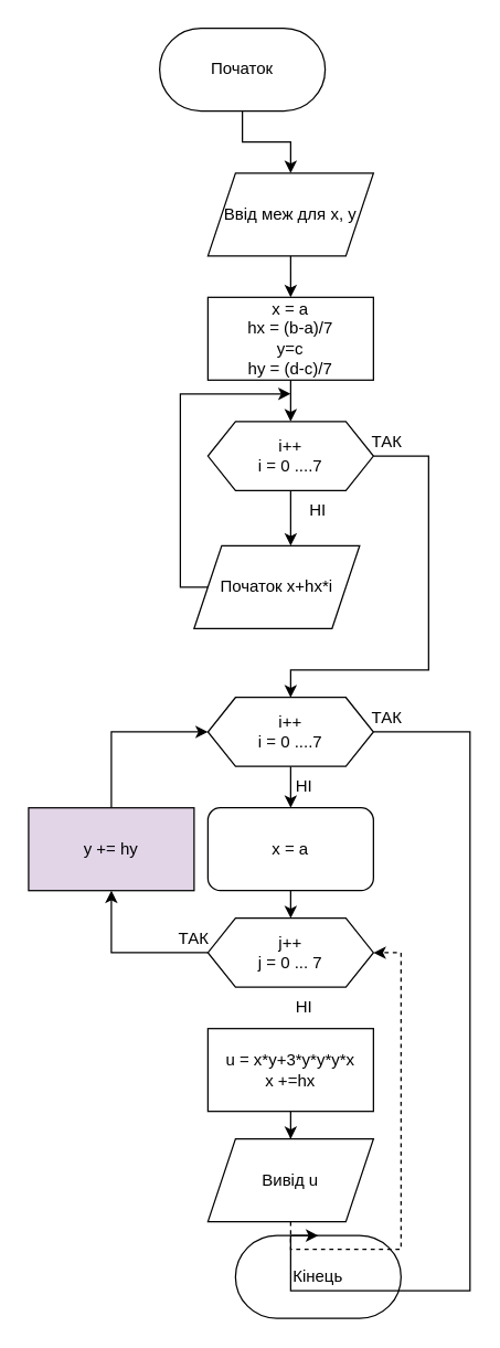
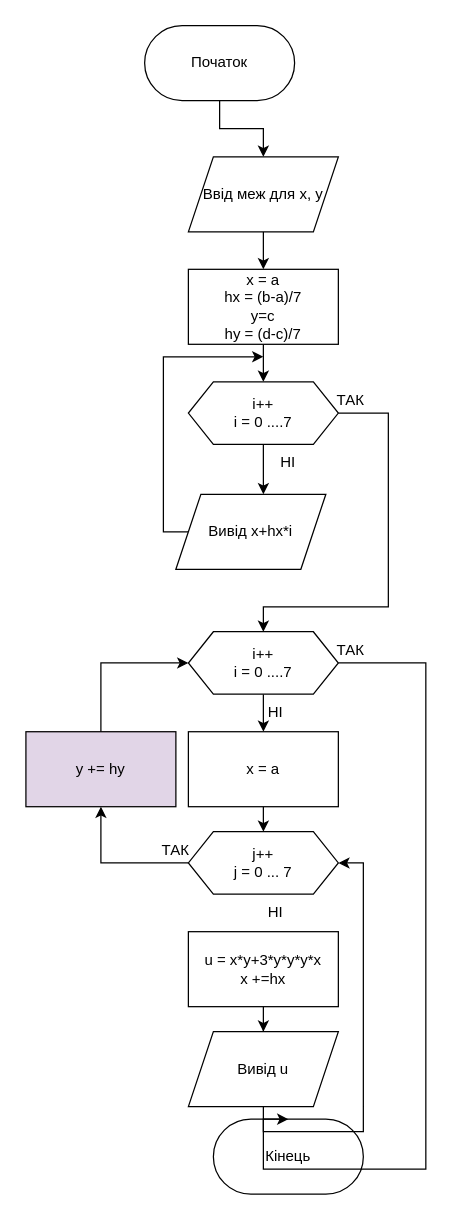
  <mxCell id="0" />
  <mxCell id="1" parent="0" />
  <mxCell id="2" style="edgeStyle=orthogonalEdgeStyle;rounded=0;orthogonalLoop=1;jettySize=auto;html=1;entryX=0.5;entryY=0;entryDx=0;entryDy=0;" parent="1" source="3" target="5" edge="1"><mxGeometry relative="1" as="geometry" /></mxCell>
  <mxCell id="3" value="Початок" style="rounded=1;whiteSpace=wrap;html=1;arcSize=50;" parent="1" vertex="1"><mxGeometry x="115" y="20" width="120" height="60" as="geometry" /></mxCell>
  <mxCell id="4" value="" style="edgeStyle=orthogonalEdgeStyle;rounded=0;orthogonalLoop=1;jettySize=auto;html=1;" parent="1" source="5" target="7" edge="1"><mxGeometry relative="1" as="geometry" /></mxCell>
  <mxCell id="5" value="Ввід меж для x, y" style="shape=parallelogram;perimeter=parallelogramPerimeter;whiteSpace=wrap;html=1;fixedSize=1;" parent="1" vertex="1"><mxGeometry x="150" y="125" width="120" height="60" as="geometry" /></mxCell>
  <mxCell id="6" value="" style="edgeStyle=orthogonalEdgeStyle;rounded=0;orthogonalLoop=1;jettySize=auto;html=1;entryX=0.5;entryY=0;entryDx=0;entryDy=0;" parent="1" source="7" target="30" edge="1"><mxGeometry relative="1" as="geometry"><mxPoint x="210" y="305" as="targetPoint" /></mxGeometry></mxCell>
  <mxCell id="7" value="x = a&lt;div&gt;hx = (b-a)/7&lt;/div&gt;&lt;div&gt;y=c&lt;/div&gt;&lt;div&gt;hy = (d-c)/7&lt;/div&gt;" style="whiteSpace=wrap;html=1;" parent="1" vertex="1"><mxGeometry x="150" y="215" width="120" height="60" as="geometry" /></mxCell>
  <mxCell id="8" value="" style="edgeStyle=orthogonalEdgeStyle;rounded=0;orthogonalLoop=1;jettySize=auto;html=1;exitX=0.5;exitY=1;exitDx=0;exitDy=0;" parent="1" source="30" edge="1"><mxGeometry relative="1" as="geometry"><mxPoint x="210.034" y="395" as="targetPoint" /><mxPoint x="210" y="365" as="sourcePoint" /></mxGeometry></mxCell>
  <mxCell id="9" value="" style="edgeStyle=orthogonalEdgeStyle;rounded=0;orthogonalLoop=1;jettySize=auto;html=1;entryX=0.5;entryY=0;entryDx=0;entryDy=0;exitX=1;exitY=0.5;exitDx=0;exitDy=0;" parent="1" source="30" edge="1"><mxGeometry relative="1" as="geometry"><Array as="points"><mxPoint x="310" y="330" /><mxPoint x="310" y="485" /><mxPoint x="210" y="485" /></Array><mxPoint x="270" y="335" as="sourcePoint" /><mxPoint x="210" y="505" as="targetPoint" /></mxGeometry></mxCell>
  <mxCell id="10" style="edgeStyle=orthogonalEdgeStyle;rounded=0;orthogonalLoop=1;jettySize=auto;html=1;" parent="1" edge="1"><mxGeometry relative="1" as="geometry"><mxPoint x="210" y="285" as="targetPoint" /><Array as="points"><mxPoint x="130" y="425" /><mxPoint x="130" y="285" /><mxPoint x="150" y="285" /></Array><mxPoint x="150" y="425.034" as="sourcePoint" /></mxGeometry></mxCell>
  <mxCell id="11" value="Кінець" style="rounded=1;whiteSpace=wrap;html=1;arcSize=50;" parent="1" vertex="1"><mxGeometry x="170" y="895" width="120" height="60" as="geometry" /></mxCell>
  <mxCell id="12" value="ТАК" style="text;html=1;align=center;verticalAlign=middle;whiteSpace=wrap;rounded=0;" parent="1" vertex="1"><mxGeometry x="250" y="305" width="60" height="30" as="geometry" /></mxCell>
  <mxCell id="13" value="НІ" style="text;html=1;align=center;verticalAlign=middle;whiteSpace=wrap;rounded=0;" parent="1" vertex="1"><mxGeometry x="200" y="355" width="60" height="30" as="geometry" /></mxCell>
- <mxCell id="14" value="Початок x+hx*i" style="shape=parallelogram;perimeter=parallelogramPerimeter;whiteSpace=wrap;html=1;fixedSize=1;" parent="1" vertex="1"><mxGeometry x="140" y="395" width="120" height="60" as="geometry" /></mxCell>
+ <mxCell id="14" value="Вивід x+hx*i" style="shape=parallelogram;perimeter=parallelogramPerimeter;whiteSpace=wrap;html=1;fixedSize=1;" parent="1" vertex="1"><mxGeometry x="140" y="395" width="120" height="60" as="geometry" /></mxCell>
  <mxCell id="15" value="" style="edgeStyle=orthogonalEdgeStyle;rounded=0;orthogonalLoop=1;jettySize=auto;html=1;entryX=0.5;entryY=0;entryDx=0;entryDy=0;exitX=0.5;exitY=1;exitDx=0;exitDy=0;" parent="1" source="31" target="23" edge="1"><mxGeometry relative="1" as="geometry"><mxPoint x="210" y="565" as="sourcePoint" /></mxGeometry></mxCell>
  <mxCell id="16" style="edgeStyle=orthogonalEdgeStyle;rounded=0;orthogonalLoop=1;jettySize=auto;html=1;entryX=0.5;entryY=0;entryDx=0;entryDy=0;exitX=1;exitY=0.5;exitDx=0;exitDy=0;" parent="1" source="31" target="11" edge="1"><mxGeometry relative="1" as="geometry"><Array as="points"><mxPoint x="340" y="530" /><mxPoint x="340" y="935" /><mxPoint x="210" y="935" /></Array><mxPoint x="270" y="535" as="sourcePoint" /></mxGeometry></mxCell>
  <mxCell id="17" value="" style="edgeStyle=orthogonalEdgeStyle;rounded=0;orthogonalLoop=1;jettySize=auto;html=1;exitX=0;exitY=0.5;exitDx=0;exitDy=0;" parent="1" source="32" target="25" edge="1"><mxGeometry relative="1" as="geometry"><mxPoint x="150" y="695" as="sourcePoint" /></mxGeometry></mxCell>
  <mxCell id="18" value="" style="edgeStyle=orthogonalEdgeStyle;rounded=0;orthogonalLoop=1;jettySize=auto;html=1;" parent="1" source="19" target="21" edge="1"><mxGeometry relative="1" as="geometry" /></mxCell>
  <mxCell id="19" value="u = x*y+3*y*y*y*x&lt;div&gt;x +=hx&lt;/div&gt;" style="whiteSpace=wrap;html=1;" parent="1" vertex="1"><mxGeometry x="150" y="745" width="120" height="60" as="geometry" /></mxCell>
- <mxCell id="20" style="edgeStyle=orthogonalEdgeStyle;rounded=0;orthogonalLoop=1;jettySize=auto;html=1;entryX=1;entryY=0.5;entryDx=0;entryDy=0;dashed=1;" parent="1" source="21" target="32" edge="1"><mxGeometry relative="1" as="geometry"><Array as="points"><mxPoint x="210" y="905" /><mxPoint x="290" y="905" /><mxPoint x="290" y="690" /></Array><mxPoint x="270" y="695" as="targetPoint" /></mxGeometry></mxCell>
+ <mxCell id="20" style="edgeStyle=orthogonalEdgeStyle;rounded=0;orthogonalLoop=1;jettySize=auto;html=1;entryX=1;entryY=0.5;entryDx=0;entryDy=0;" parent="1" source="21" target="32" edge="1"><mxGeometry relative="1" as="geometry"><Array as="points"><mxPoint x="210" y="905" /><mxPoint x="290" y="905" /><mxPoint x="290" y="690" /></Array><mxPoint x="270" y="695" as="targetPoint" /></mxGeometry></mxCell>
  <mxCell id="21" value="Вивід u" style="shape=parallelogram;perimeter=parallelogramPerimeter;whiteSpace=wrap;html=1;fixedSize=1;" parent="1" vertex="1"><mxGeometry x="150" y="825" width="120" height="60" as="geometry" /></mxCell>
  <mxCell id="22" style="edgeStyle=orthogonalEdgeStyle;rounded=0;orthogonalLoop=1;jettySize=auto;html=1;entryX=0.5;entryY=0;entryDx=0;entryDy=0;" parent="1" source="23" edge="1"><mxGeometry relative="1" as="geometry"><mxPoint x="210" y="665" as="targetPoint" /></mxGeometry></mxCell>
- <mxCell id="23" value="x = a" style="whiteSpace=wrap;html=1;rounded=1;" parent="1" vertex="1"><mxGeometry x="150" y="585" width="120" height="60" as="geometry" /></mxCell>
+ <mxCell id="23" value="x = a" style="whiteSpace=wrap;html=1;" parent="1" vertex="1"><mxGeometry x="150" y="585" width="120" height="60" as="geometry" /></mxCell>
  <mxCell id="24" style="edgeStyle=orthogonalEdgeStyle;rounded=0;orthogonalLoop=1;jettySize=auto;html=1;entryX=0;entryY=0.5;entryDx=0;entryDy=0;exitX=0.5;exitY=0;exitDx=0;exitDy=0;" parent="1" source="25" target="31" edge="1"><mxGeometry relative="1" as="geometry"><Array as="points"><mxPoint x="80" y="530" /></Array><mxPoint x="150" y="535" as="targetPoint" /></mxGeometry></mxCell>
  <mxCell id="25" value="y += hy" style="whiteSpace=wrap;html=1;fillColor=#e1d5e7;" parent="1" vertex="1"><mxGeometry x="20" y="585" width="120" height="60" as="geometry" /></mxCell>
  <mxCell id="26" value="ТАК" style="text;html=1;align=center;verticalAlign=middle;whiteSpace=wrap;rounded=0;" parent="1" vertex="1"><mxGeometry x="250" y="505" width="60" height="30" as="geometry" /></mxCell>
  <mxCell id="27" value="ТАК" style="text;html=1;align=center;verticalAlign=middle;whiteSpace=wrap;rounded=0;" parent="1" vertex="1"><mxGeometry x="110" y="665" width="60" height="30" as="geometry" /></mxCell>
  <mxCell id="28" value="НІ" style="text;html=1;align=center;verticalAlign=middle;whiteSpace=wrap;rounded=0;" parent="1" vertex="1"><mxGeometry x="190" y="555" width="60" height="30" as="geometry" /></mxCell>
  <mxCell id="29" value="НІ" style="text;html=1;align=center;verticalAlign=middle;whiteSpace=wrap;rounded=0;" parent="1" vertex="1"><mxGeometry x="190" y="715" width="60" height="30" as="geometry" /></mxCell>
  <mxCell id="30" value="i++&lt;div&gt;i = 0 ....7&lt;/div&gt;" style="shape=hexagon;perimeter=hexagonPerimeter2;whiteSpace=wrap;html=1;fixedSize=1;" vertex="1" parent="1"><mxGeometry x="150" y="305" width="120" height="50" as="geometry" /></mxCell>
  <mxCell id="31" value="i++&lt;div&gt;i = 0 ....7&lt;/div&gt;" style="shape=hexagon;perimeter=hexagonPerimeter2;whiteSpace=wrap;html=1;fixedSize=1;" vertex="1" parent="1"><mxGeometry x="150" y="505" width="120" height="50" as="geometry" /></mxCell>
  <mxCell id="32" value="j++&lt;br&gt;j = 0 ... 7" style="shape=hexagon;perimeter=hexagonPerimeter2;whiteSpace=wrap;html=1;fixedSize=1;" vertex="1" parent="1"><mxGeometry x="150" y="665" width="120" height="50" as="geometry" /></mxCell>
